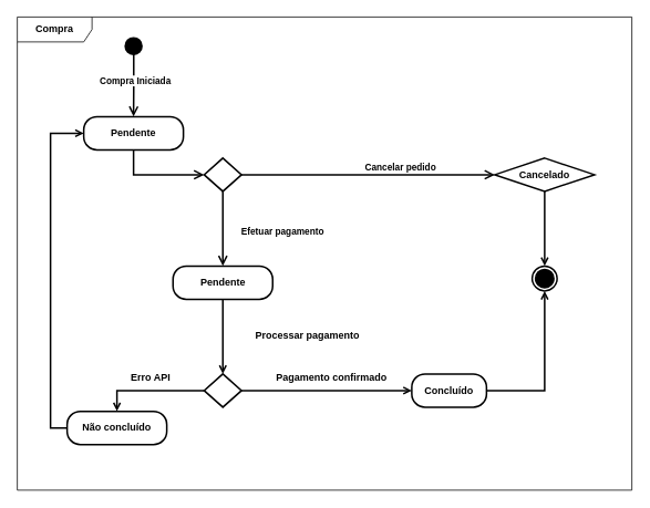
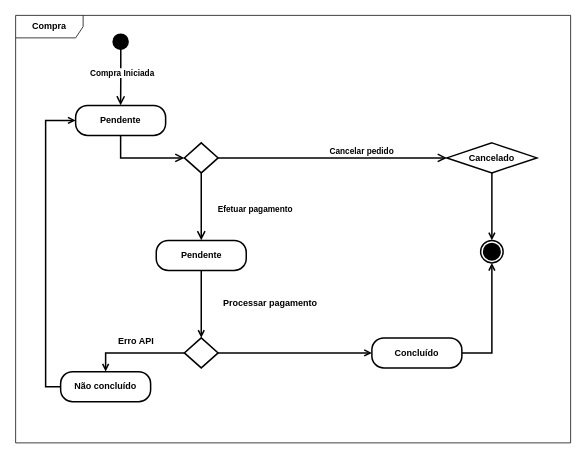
  <mxCell id="0" />
  <mxCell id="1" parent="0" />
  <mxCell id="2" value="" style="edgeStyle=orthogonalEdgeStyle;html=1;verticalAlign=bottom;endArrow=open;endSize=8;strokeColor=#000000;rounded=0;entryX=0.5;entryY=0;entryDx=0;entryDy=0;fontStyle=1;exitX=0.507;exitY=0.822;exitDx=0;exitDy=0;exitPerimeter=0;strokeWidth=2;" edge="1" parent="1" source="24" target="5"><mxGeometry relative="1" as="geometry"><mxPoint x="160" y="130" as="targetPoint" /><mxPoint x="160" y="70" as="sourcePoint" /></mxGeometry></mxCell>
  <mxCell id="3" value="Compra Iniciada" style="edgeLabel;html=1;align=center;verticalAlign=middle;resizable=0;points=[];fontStyle=1" connectable="0" vertex="1" parent="2"><mxGeometry x="-0.161" y="1" relative="1" as="geometry"><mxPoint as="offset" /></mxGeometry></mxCell>
  <mxCell id="4" value="Compra" style="shape=umlFrame;whiteSpace=wrap;html=1;pointerEvents=0;width=90;height=30;fontStyle=1" vertex="1" parent="1"><mxGeometry x="20" y="20" width="740" height="570" as="geometry" /></mxCell>
  <mxCell id="5" value="Pendente" style="rounded=1;whiteSpace=wrap;html=1;arcSize=40;fontColor=#000000;fillColor=#FFFFFF;strokeColor=#000000;fontStyle=1;strokeWidth=2;" vertex="1" parent="1"><mxGeometry x="100" y="140" width="120" height="40" as="geometry" /></mxCell>
  <mxCell id="6" value="" style="edgeStyle=orthogonalEdgeStyle;html=1;verticalAlign=bottom;endArrow=open;endSize=8;strokeColor=#000000;rounded=0;exitX=0.5;exitY=1;exitDx=0;exitDy=0;entryX=0;entryY=0.5;entryDx=0;entryDy=0;fontStyle=1;strokeWidth=2;" edge="1" parent="1" source="5" target="11"><mxGeometry relative="1" as="geometry"><mxPoint x="295" y="235" as="targetPoint" /></mxGeometry></mxCell>
  <mxCell id="7" style="edgeStyle=orthogonalEdgeStyle;rounded=0;orthogonalLoop=1;jettySize=auto;html=1;exitX=0.5;exitY=1;exitDx=0;exitDy=0;endArrow=open;endFill=0;fontStyle=1;strokeWidth=2;" edge="1" parent="1" source="8" target="16"><mxGeometry relative="1" as="geometry" /></mxCell>
  <mxCell id="8" value="Pendente" style="rounded=1;whiteSpace=wrap;html=1;arcSize=40;fontColor=#000000;fillColor=#FFFFFF;strokeColor=#000000;fontStyle=1;strokeWidth=2;" vertex="1" parent="1"><mxGeometry x="207.5" y="320" width="120" height="40" as="geometry" /></mxCell>
  <mxCell id="9" style="edgeStyle=orthogonalEdgeStyle;rounded=0;orthogonalLoop=1;jettySize=auto;html=1;entryX=0.5;entryY=0;entryDx=0;entryDy=0;strokeColor=#000000;endArrow=open;endFill=0;fontStyle=1;strokeWidth=2;" edge="1" parent="1" source="10" target="25"><mxGeometry relative="1" as="geometry"><mxPoint x="655" y="325" as="targetPoint" /></mxGeometry></mxCell>
  <mxCell id="10" value="Cancelado" style="rhombus;whiteSpace=wrap;html=1;arcSize=40;fontColor=#000000;fillColor=#FFFFFF;strokeColor=#000000;fontStyle=1;strokeWidth=2;" vertex="1" parent="1"><mxGeometry x="595" y="190" width="120" height="40" as="geometry" /></mxCell>
  <mxCell id="11" value="" style="rhombus;whiteSpace=wrap;html=1;fontColor=#000000;fillColor=#FFFFFF;strokeColor=#000000;fontStyle=1;strokeWidth=2;" vertex="1" parent="1"><mxGeometry x="245" y="190" width="45" height="40" as="geometry" /></mxCell>
  <mxCell id="12" value="Efetuar pagamento" style="edgeStyle=orthogonalEdgeStyle;html=1;align=left;verticalAlign=top;endArrow=open;endSize=8;strokeColor=#000000;rounded=0;fontStyle=1;strokeWidth=2;" edge="1" parent="1" source="11" target="8"><mxGeometry x="-0.222" y="20" relative="1" as="geometry"><mxPoint x="455" y="280" as="targetPoint" /><mxPoint as="offset" /></mxGeometry></mxCell>
  <mxCell id="13" value="Cancelar pedido" style="edgeStyle=orthogonalEdgeStyle;html=1;align=left;verticalAlign=bottom;endArrow=open;endSize=8;strokeColor=#000000;rounded=0;endFill=0;fontStyle=1;strokeWidth=2;" edge="1" parent="1" source="11" target="10"><mxGeometry x="-0.037" relative="1" as="geometry"><mxPoint x="595" y="200" as="targetPoint" /><mxPoint as="offset" /></mxGeometry></mxCell>
  <mxCell id="14" style="edgeStyle=orthogonalEdgeStyle;rounded=0;orthogonalLoop=1;jettySize=auto;html=1;exitX=0;exitY=0.5;exitDx=0;exitDy=0;strokeColor=#000000;endArrow=open;endFill=0;fontStyle=1;strokeWidth=2;" edge="1" parent="1" source="16" target="18"><mxGeometry relative="1" as="geometry" /></mxCell>
  <mxCell id="15" style="edgeStyle=orthogonalEdgeStyle;rounded=0;orthogonalLoop=1;jettySize=auto;html=1;exitX=1;exitY=0.5;exitDx=0;exitDy=0;entryX=0;entryY=0.5;entryDx=0;entryDy=0;strokeColor=#000000;endArrow=open;endFill=0;fontStyle=1;strokeWidth=2;" edge="1" parent="1" source="16" target="22"><mxGeometry relative="1" as="geometry" /></mxCell>
  <mxCell id="16" value="" style="rhombus;whiteSpace=wrap;html=1;fontColor=#000000;fillColor=#FFFFFF;strokeColor=#000000;fontStyle=1;strokeWidth=2;" vertex="1" parent="1"><mxGeometry x="245" y="450" width="45" height="40" as="geometry" /></mxCell>
  <mxCell id="17" style="edgeStyle=orthogonalEdgeStyle;rounded=0;orthogonalLoop=1;jettySize=auto;html=1;exitX=0;exitY=0.5;exitDx=0;exitDy=0;entryX=0;entryY=0.5;entryDx=0;entryDy=0;strokeColor=#000000;fontStyle=1;endArrow=open;endFill=0;strokeWidth=2;" edge="1" parent="1" source="18" target="5"><mxGeometry relative="1" as="geometry" /></mxCell>
  <mxCell id="18" value="Não concluído" style="rounded=1;whiteSpace=wrap;html=1;arcSize=40;fontColor=#000000;fillColor=#FFFFFF;strokeColor=#000000;fontStyle=1;strokeWidth=2;" vertex="1" parent="1"><mxGeometry x="80" y="495" width="120" height="40" as="geometry" /></mxCell>
- <mxCell id="19" value="Processar pagamento" style="text;whiteSpace=wrap;html=1;fontStyle=1" vertex="1" parent="1"><mxGeometry x="305" y="390" width="140" height="40" as="geometry" /></mxCell>
+ <mxCell id="19" value="Processar pagamento" style="text;whiteSpace=wrap;html=1;fontStyle=1" vertex="1" parent="1"><mxGeometry x="295" y="390" width="140" height="40" as="geometry" /></mxCell>
  <mxCell id="20" value="Erro API" style="text;whiteSpace=wrap;html=1;fontStyle=1" vertex="1" parent="1"><mxGeometry x="155" y="440" width="140" height="40" as="geometry" /></mxCell>
  <mxCell id="21" style="edgeStyle=orthogonalEdgeStyle;rounded=0;orthogonalLoop=1;jettySize=auto;html=1;exitX=1;exitY=0.5;exitDx=0;exitDy=0;entryX=0.5;entryY=1;entryDx=0;entryDy=0;strokeColor=#000000;endArrow=open;endFill=0;fontStyle=1;strokeWidth=2;" edge="1" parent="1" source="22" target="25"><mxGeometry relative="1" as="geometry"><mxPoint x="655" y="355" as="targetPoint" /></mxGeometry></mxCell>
- <mxCell id="22" value="Concluído" style="rounded=1;whiteSpace=wrap;html=1;arcSize=40;fontColor=#000000;fillColor=#FFFFFF;strokeColor=#000000;fontStyle=1;strokeWidth=2;" vertex="1" parent="1"><mxGeometry x="495" y="450" width="90" height="40" as="geometry" /></mxCell>
- <mxCell id="23" value="Pagamento confirmado" style="text;whiteSpace=wrap;html=1;fontStyle=1" vertex="1" parent="1"><mxGeometry x="330" y="440" width="145" height="40" as="geometry" /></mxCell>
+ <mxCell id="22" value="Concluído" style="rounded=1;whiteSpace=wrap;html=1;arcSize=40;fontColor=#000000;fillColor=#FFFFFF;strokeColor=#000000;fontStyle=1;strokeWidth=2;" vertex="1" parent="1"><mxGeometry x="495" y="450" width="120" height="40" as="geometry" /></mxCell>
  <mxCell id="24" value="" style="ellipse;html=1;shape=startState;fillColor=light-dark(#000000,#000000);strokeColor=none;strokeWidth=2;fontStyle=1" vertex="1" parent="1"><mxGeometry x="145" y="40" width="30" height="30" as="geometry" /></mxCell>
  <mxCell id="25" value="" style="ellipse;html=1;shape=endState;fillColor=light-dark(#000000,#000000);strokeColor=default;strokeWidth=2;fontStyle=1" vertex="1" parent="1"><mxGeometry x="640" y="320" width="30" height="30" as="geometry" /></mxCell>
